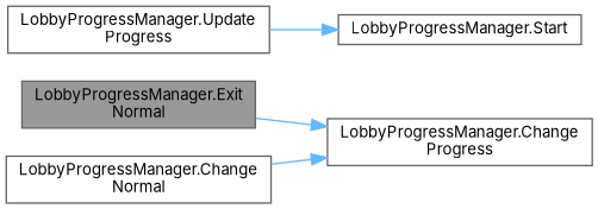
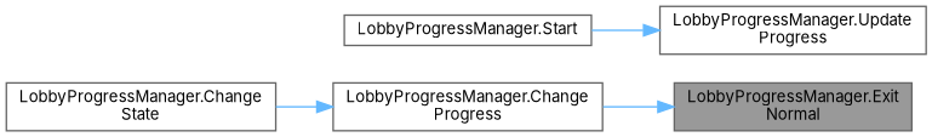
  digraph {
    fontname=Inter
    rankdir=RL
    node [color=grey40 fillcolor=white fontname=Inter fontsize=10 shape=box style=filled]
    edge [color=steelblue1 dir=back fontname=Inter fontsize=10 labelfontname=Helvetica labelfontsize=10 style=solid]
    n1 [color=gray40 fillcolor=grey60 fontcolor=black height=0.2 label="LobbyProgressManager.Exit\lNormal" width=0.4]
    n2 [height=0.2 label="LobbyProgressManager.Change\lProgress" width=0.4]
-   n3 [height=0.2 label="LobbyProgressManager.Change\lNormal" width=0.4]
+   n3 [height=0.2 label="LobbyProgressManager.Change\lState" width=0.4]
    n4 [height=0.2 label="LobbyProgressManager.Update\lProgress" width=0.4]
    n5 [height=0.2 label="LobbyProgressManager.Start" width=0.4]
-   n2 -> n1
+   n1 -> n2
    n2 -> n3
-   n5 -> n4
+   n4 -> n5
  }
